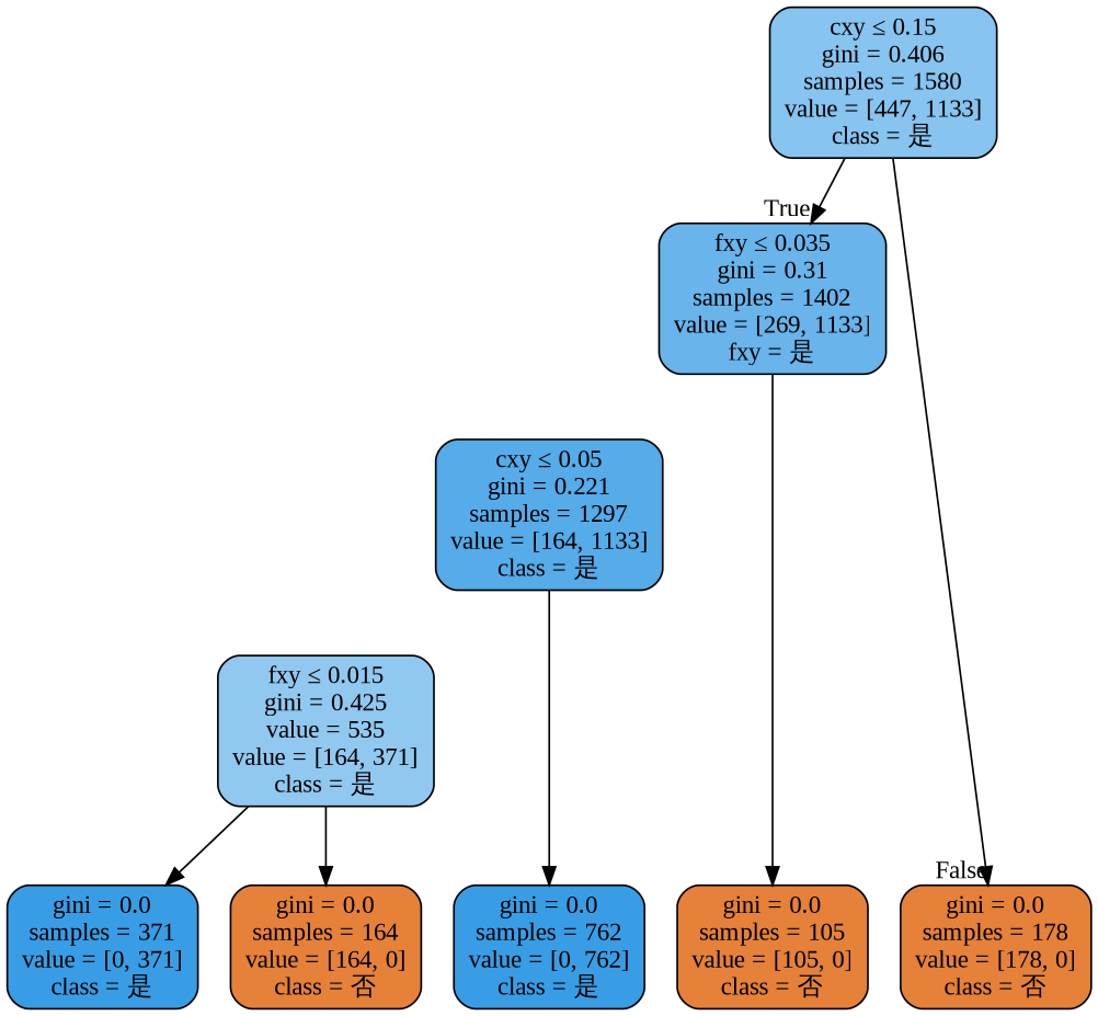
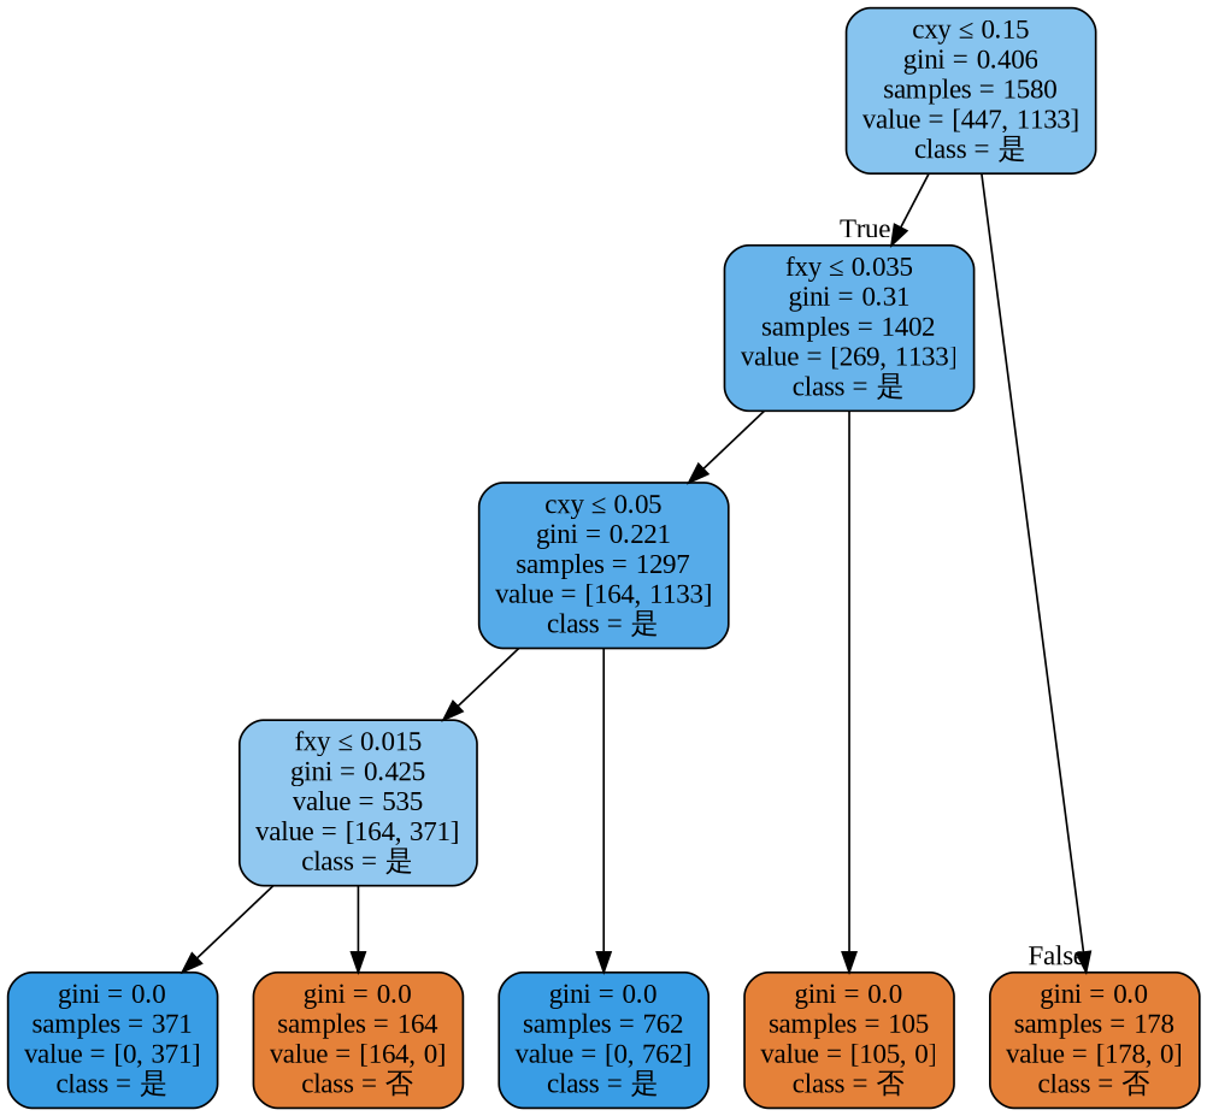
  digraph {
    fontname="Liberation Serif"
    ranksep=equally
    splines=polyline
    node [color=black fillcolor="#e58139" fontname="Liberation Serif" shape=box style="filled, rounded"]
    edge [fontname="Liberation Serif"]
    n1 [fillcolor="#87c4ef" label=<cxy &le; 0.15<br/>gini = 0.406<br/>samples = 1580<br/>value = [447, 1133]<br/>class = 是>]
-   n2 [fillcolor="#68b4eb" label=<fxy &le; 0.035<br/>gini = 0.31<br/>samples = 1402<br/>value = [269, 1133]<br/>fxy = 是>]
+   n2 [fillcolor="#68b4eb" label=<fxy &le; 0.035<br/>gini = 0.31<br/>samples = 1402<br/>value = [269, 1133]<br/>class = 是>]
    n3 [fillcolor="#56abe9" label=<cxy &le; 0.05<br/>gini = 0.221<br/>samples = 1297<br/>value = [164, 1133]<br/>class = 是>]
    n4 [fillcolor="#91c8f0" label=<fxy &le; 0.015<br/>gini = 0.425<br/>value = 535<br/>value = [164, 371]<br/>class = 是>]
    n5 [fillcolor="#399de5" label=<gini = 0.0<br/>samples = 762<br/>value = [0, 762]<br/>class = 是>]
    n6 [fillcolor="#399de5" label=<gini = 0.0<br/>samples = 371<br/>value = [0, 371]<br/>class = 是>]
    n7 [label=<gini = 0.0<br/>samples = 164<br/>value = [164, 0]<br/>class = 否>]
    n8 [label=<gini = 0.0<br/>samples = 105<br/>value = [105, 0]<br/>class = 否>]
    n9 [label=<gini = 0.0<br/>samples = 178<br/>value = [178, 0]<br/>class = 否>]
    subgraph sub_1 {
      rank=same
      n1
    }
    subgraph sub_2 {
      rank=same
      n2
    }
    subgraph sub_3 {
      rank=same
      n3
    }
    subgraph sub_4 {
      rank=same
      n4
    }
    subgraph sub_5 {
      rank=same
      n5
      n6
      n7
      n8
      n9
    }
    n1 -> n2 [headlabel=True labelangle=45 labeldistance=2.5]
    n1 -> n9 [headlabel=False labelangle=-45 labeldistance=2.5]
+   n2 -> n3
    n2 -> n8
+   n3 -> n4
    n3 -> n5
    n4 -> n6
    n4 -> n7
  }
